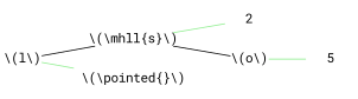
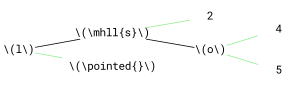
  graph {
    rankdir=LR
    fontname="Roboto Mono"
    node [shape=none fontname="Roboto Mono"]
    edge [fontname="Roboto Mono" color=lightgreen]
    n1 [label="\\(l\\)" shape=plain]
    n2 [label="\\(\\mhll{s}\\)" shape=plain]
    n3 [label="\\(\\pointed{}\\)"]
    2
    n5 [label="\\(o\\)" shape=plain]
+   4
    5
    n1 -- n2 [color=""]
    n1 -- n3
    n2 -- 2
    n2 -- n5 [color=""]
+   n5 -- 4
    n5 -- 5
  }
